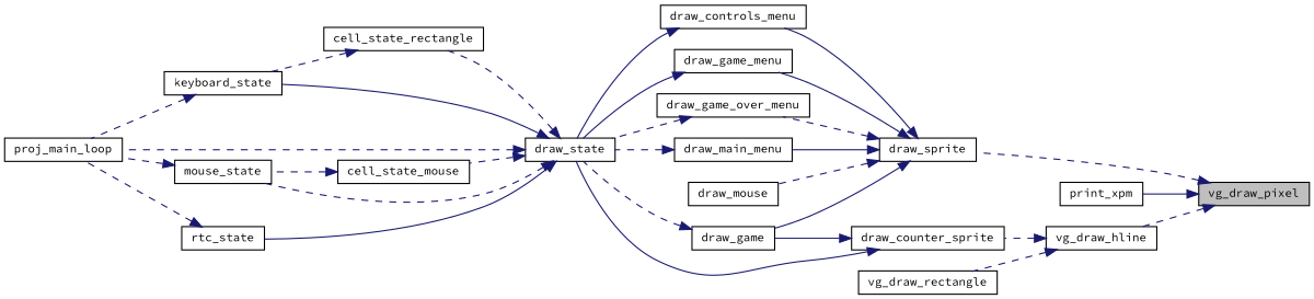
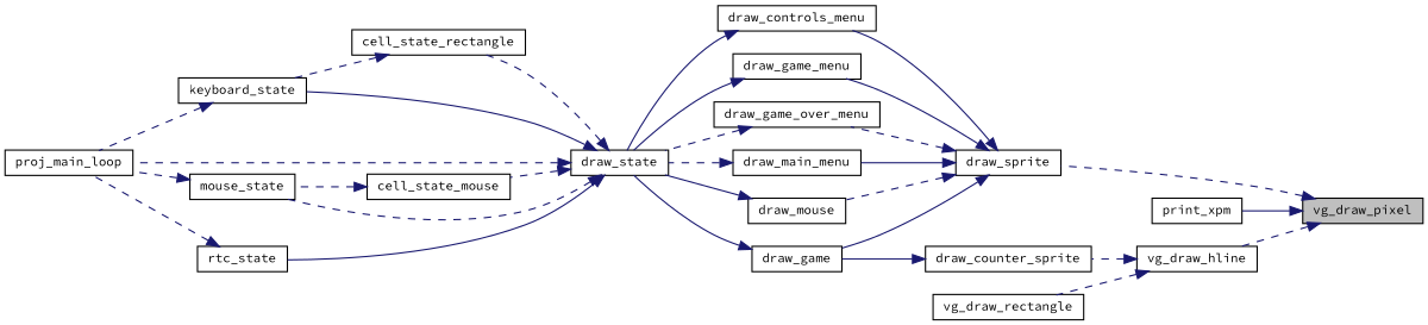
  digraph {
    fontname="Source Code Pro"
    rankdir=RL
    node [color=black fillcolor=white fontname="Source Code Pro" fontsize=10 shape=record style=filled]
    edge [color=midnightblue dir=back fontname="Source Code Pro" fontsize=10 labelfontname=Helvetica labelfontsize=10 style=dashed]
    n1 [fillcolor=grey75 fontcolor=black height=0.2 label=vg_draw_pixel width=0.4]
    n2 [height=0.2 label=draw_sprite width=0.4]
    n3 [height=0.2 label=print_xpm width=0.4]
    n4 [height=0.2 label=vg_draw_hline width=0.4]
    n5 [height=0.2 label=draw_controls_menu width=0.4]
    n6 [height=0.2 label=draw_game width=0.4]
    n7 [height=0.2 label=draw_game_menu width=0.4]
    n8 [height=0.2 label=draw_game_over_menu width=0.4]
    n9 [height=0.2 label=draw_main_menu width=0.4]
    n10 [height=0.2 label=draw_mouse width=0.4]
    n11 [height=0.2 label=draw_counter_sprite width=0.4]
    n12 [height=0.2 label=vg_draw_rectangle width=0.4]
    n13 [height=0.2 label=draw_state width=0.4]
    n14 [height=0.2 label=cell_state_rectangle width=0.4]
    n15 [height=0.2 label=keyboard_state width=0.4]
    n16 [height=0.2 label=proj_main_loop width=0.4]
    n17 [height=0.2 label=cell_state_mouse width=0.4]
    n18 [height=0.2 label=mouse_state width=0.4]
    n19 [height=0.2 label=rtc_state width=0.4]
    n1 -> n2
    n1 -> n3 [style=solid]
    n1 -> n4
    n2 -> n5 [style=solid]
    n2 -> n6 [style=solid]
    n2 -> n7 [style=solid]
    n2 -> n8
    n2 -> n9 [style=solid]
    n2 -> n10
    n4 -> n11
    n4 -> n12
    n5 -> n13 [style=solid]
-   n6 -> n13
+   n6 -> n13 [style=solid]
    n7 -> n13 [style=solid]
    n8 -> n13
    n9 -> n13
-   n11 -> n13 [style=solid]
+   n10 -> n13 [style=solid]
    n11 -> n6 [style=solid]
    n13 -> n14
    n13 -> n15 [style=solid]
    n13 -> n16
    n13 -> n17
    n13 -> n18
    n13 -> n19 [style=solid]
    n14 -> n15
    n15 -> n16
    n17 -> n18
    n18 -> n16
    n19 -> n16
  }
